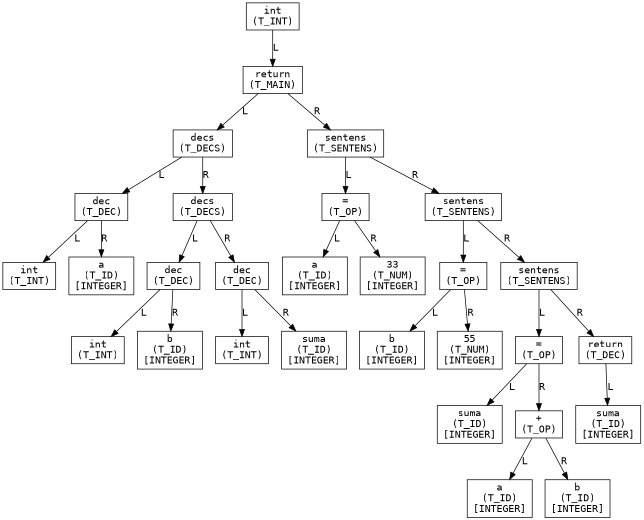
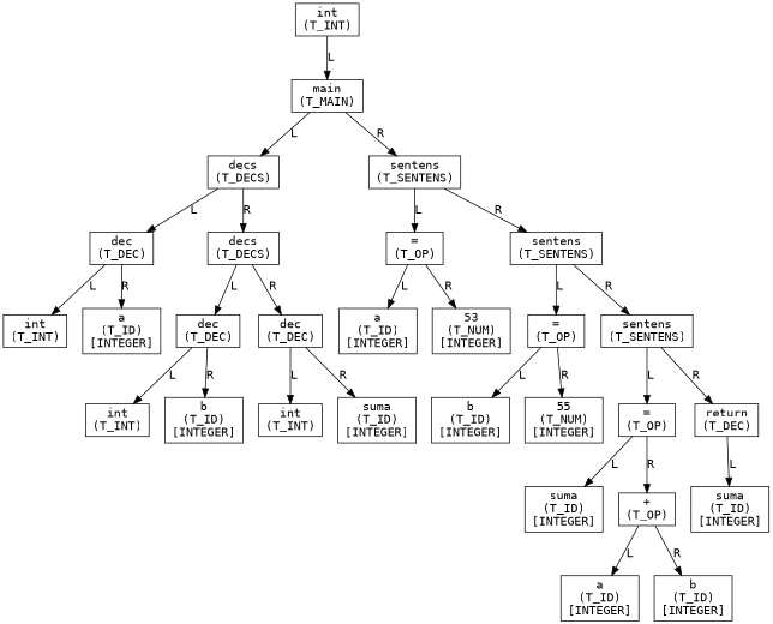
  digraph {
    fontname="DejaVu Sans Mono"
    rankdir=TB
    node [fontname="DejaVu Sans Mono" shape=box]
    edge [fontname="DejaVu Sans Mono"]
    n1 [label="int\n(T_INT)"]
-   n2 [label="return\n(T_MAIN)"]
+   n2 [label="main\n(T_MAIN)"]
    n3 [label="decs\n(T_DECS)"]
    n4 [label="sentens\n(T_SENTENS)"]
    n5 [label="dec\n(T_DEC)"]
    n6 [label="decs\n(T_DECS)"]
    n7 [label="=\n(T_OP)"]
    n8 [label="sentens\n(T_SENTENS)"]
    n9 [label="int\n(T_INT)"]
    n10 [label="a\n(T_ID)\n[INTEGER]"]
    n11 [label="dec\n(T_DEC)"]
    n12 [label="dec\n(T_DEC)"]
    n13 [label="int\n(T_INT)"]
    n14 [label="b\n(T_ID)\n[INTEGER]"]
    n15 [label="int\n(T_INT)"]
    n16 [label="suma\n(T_ID)\n[INTEGER]"]
    n17 [label="a\n(T_ID)\n[INTEGER]"]
-   n18 [label="33\n(T_NUM)\n[INTEGER]"]
+   n18 [label="53\n(T_NUM)\n[INTEGER]"]
    n19 [label="=\n(T_OP)"]
    n20 [label="sentens\n(T_SENTENS)"]
    n21 [label="b\n(T_ID)\n[INTEGER]"]
    n22 [label="55\n(T_NUM)\n[INTEGER]"]
    n23 [label="=\n(T_OP)"]
    n24 [label="return\n(T_DEC)"]
    n25 [label="suma\n(T_ID)\n[INTEGER]"]
    n26 [label="+\n(T_OP)"]
    n27 [label="suma\n(T_ID)\n[INTEGER]"]
    n28 [label="a\n(T_ID)\n[INTEGER]"]
    n29 [label="b\n(T_ID)\n[INTEGER]"]
    n1 -> n2 [label=L]
    n2 -> n3 [label=L]
    n2 -> n4 [label=R]
    n3 -> n5 [label=L]
    n3 -> n6 [label=R]
    n4 -> n7 [label=L]
    n4 -> n8 [label=R]
    n5 -> n9 [label=L]
    n5 -> n10 [label=R]
    n6 -> n11 [label=L]
    n6 -> n12 [label=R]
    n7 -> n17 [label=L]
    n7 -> n18 [label=R]
    n8 -> n19 [label=L]
    n8 -> n20 [label=R]
    n11 -> n13 [label=L]
    n11 -> n14 [label=R]
    n12 -> n15 [label=L]
    n12 -> n16 [label=R]
    n19 -> n21 [label=L]
    n19 -> n22 [label=R]
    n20 -> n23 [label=L]
    n20 -> n24 [label=R]
    n23 -> n25 [label=L]
    n23 -> n26 [label=R]
    n24 -> n27 [label=L]
    n26 -> n28 [label=L]
    n26 -> n29 [label=R]
  }
